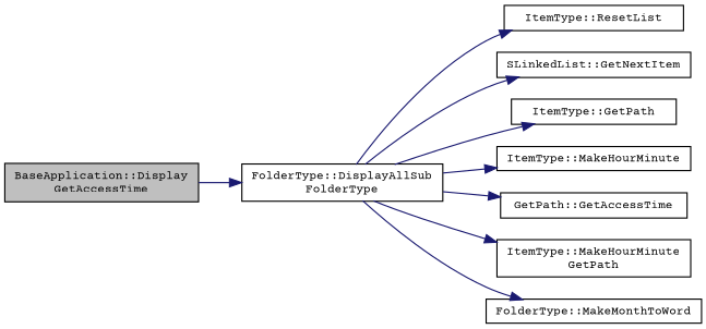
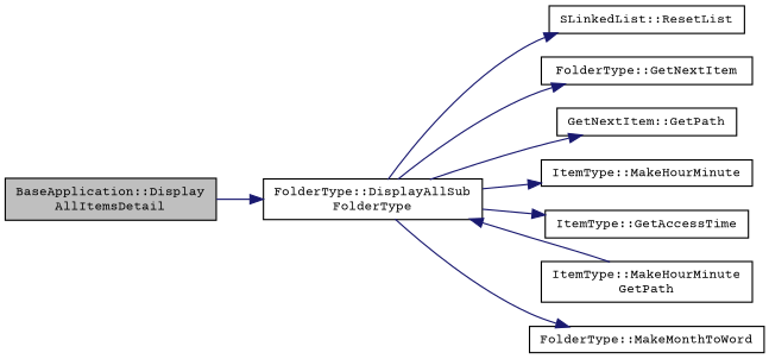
  digraph {
    fontname="Courier Prime"
    rankdir=LR
    node [color=black fillcolor=white fontname="Courier Prime" fontsize=10 shape=record style=filled]
    edge [color=midnightblue fontname="Courier Prime" fontsize=10 labelfontname=Helvetica labelfontsize=10 style=solid]
-   n1 [fillcolor=grey75 fontcolor=black height=0.2 label="BaseApplication::Display\lGetAccessTime" width=0.4]
+   n1 [fillcolor=grey75 fontcolor=black height=0.2 label="BaseApplication::Display\lAllItemsDetail" width=0.4]
    n2 [height=0.2 label="FolderType::DisplayAllSub\lFolderType" width=0.4]
-   n3 [height=0.2 label="ItemType::ResetList" width=0.4]
-   n4 [height=0.2 label="SLinkedList::GetNextItem" width=0.4]
-   n5 [height=0.2 label="ItemType::GetPath" width=0.4]
+   n3 [height=0.2 label="SLinkedList::ResetList" width=0.4]
+   n4 [height=0.2 label="FolderType::GetNextItem" width=0.4]
+   n5 [height=0.2 label="GetNextItem::GetPath" width=0.4]
    n6 [height=0.2 label="ItemType::MakeHourMinute" width=0.4]
-   n7 [height=0.2 label="GetPath::GetAccessTime" width=0.4]
+   n7 [height=0.2 label="ItemType::GetAccessTime" width=0.4]
    n8 [height=0.2 label="ItemType::MakeHourMinute\lGetPath" width=0.4]
    n9 [height=0.2 label="FolderType::MakeMonthToWord" width=0.4]
    n1 -> n2
    n2 -> n3
    n2 -> n4
    n2 -> n5
    n2 -> n6
    n2 -> n7
-   n2 -> n8
+   n8 -> n2
    n2 -> n9
  }
